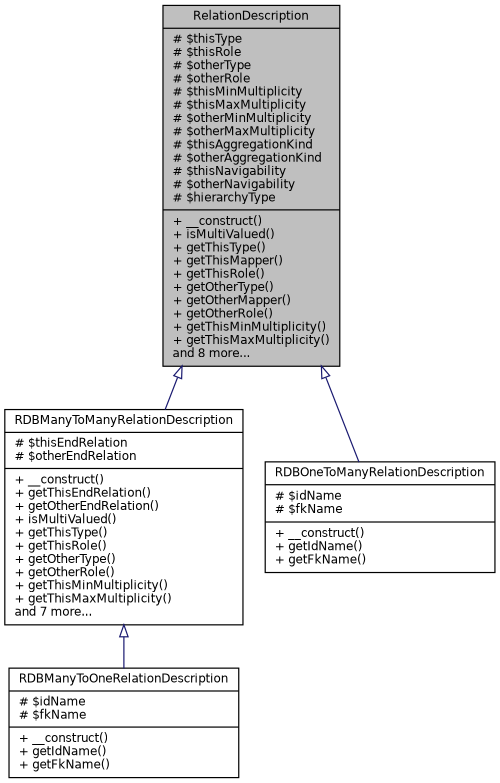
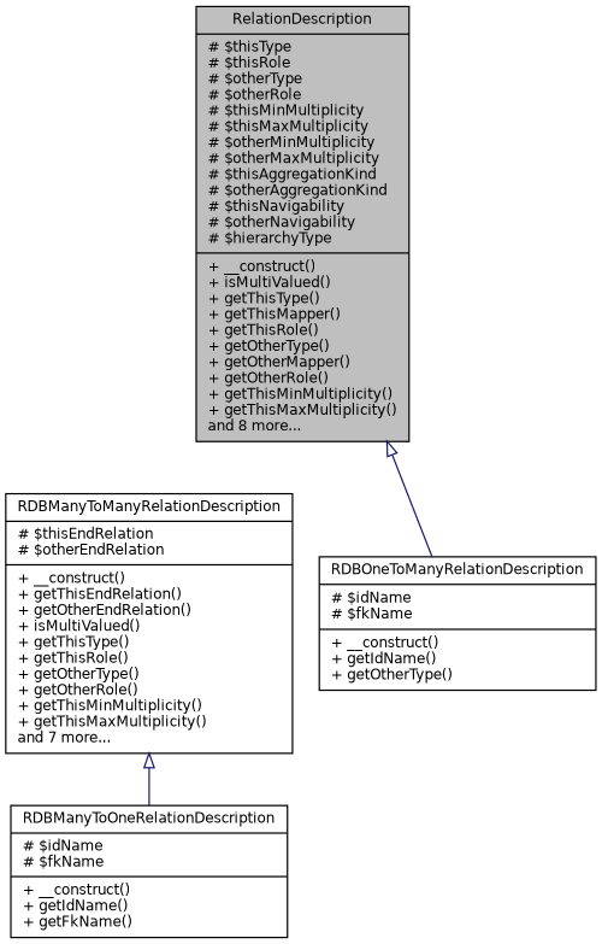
  digraph {
    node [color=black fillcolor=white fontname=Helvetica fontsize=10 shape=record style=filled]
    edge [arrowtail=onormal color=midnightblue dir=back fontname=Helvetica fontsize=10 labelfontname=Helvetica labelfontsize=10 style=solid]
    n1 [fillcolor=grey75 fontcolor=black height=0.2 label="{RelationDescription\n|# $thisType\l# $thisRole\l# $otherType\l# $otherRole\l# $thisMinMultiplicity\l# $thisMaxMultiplicity\l# $otherMinMultiplicity\l# $otherMaxMultiplicity\l# $thisAggregationKind\l# $otherAggregationKind\l# $thisNavigability\l# $otherNavigability\l# $hierarchyType\l|+ __construct()\l+ isMultiValued()\l+ getThisType()\l+ getThisMapper()\l+ getThisRole()\l+ getOtherType()\l+ getOtherMapper()\l+ getOtherRole()\l+ getThisMinMultiplicity()\l+ getThisMaxMultiplicity()\land 8 more...\l}" width=0.4]
    n2 [height=0.2 label="{RDBManyToManyRelationDescription\n|# $thisEndRelation\l# $otherEndRelation\l|+ __construct()\l+ getThisEndRelation()\l+ getOtherEndRelation()\l+ isMultiValued()\l+ getThisType()\l+ getThisRole()\l+ getOtherType()\l+ getOtherRole()\l+ getThisMinMultiplicity()\l+ getThisMaxMultiplicity()\land 7 more...\l}" width=0.4]
-   n3 [height=0.2 label="{RDBOneToManyRelationDescription\n|# $idName\l# $fkName\l|+ __construct()\l+ getIdName()\l+ getFkName()\l}" width=0.4]
+   n3 [height=0.2 label="{RDBOneToManyRelationDescription\n|# $idName\l# $fkName\l|+ __construct()\l+ getIdName()\l+ getOtherType()\l}" width=0.4]
    n4 [height=0.2 label="{RDBManyToOneRelationDescription\n|# $idName\l# $fkName\l|+ __construct()\l+ getIdName()\l+ getFkName()\l}" width=0.4]
-   n1 -> n2
    n1 -> n3
    n2 -> n4
  }
